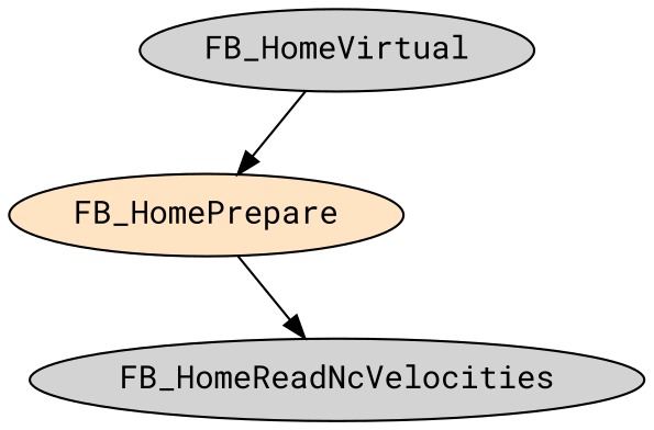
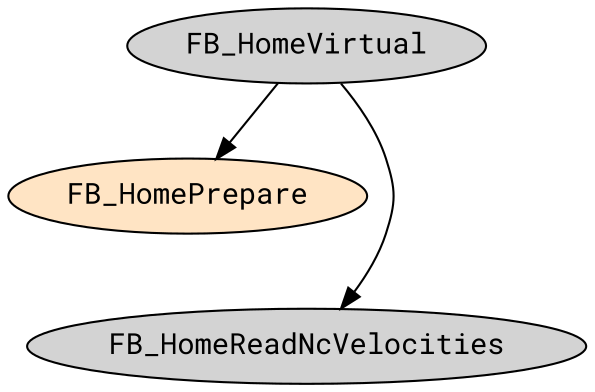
  digraph {
    fontname="Roboto Mono"
    node [fontname="Roboto Mono" style=filled]
    edge [fontname="Roboto Mono"]
    FB_HomePrepare [fillcolor=bisque]
    FB_HomeReadNcVelocities
    FB_HomeVirtual
-   FB_HomePrepare -> FB_HomeReadNcVelocities
+   FB_HomeVirtual -> FB_HomeReadNcVelocities
    FB_HomeVirtual -> FB_HomePrepare
  }
